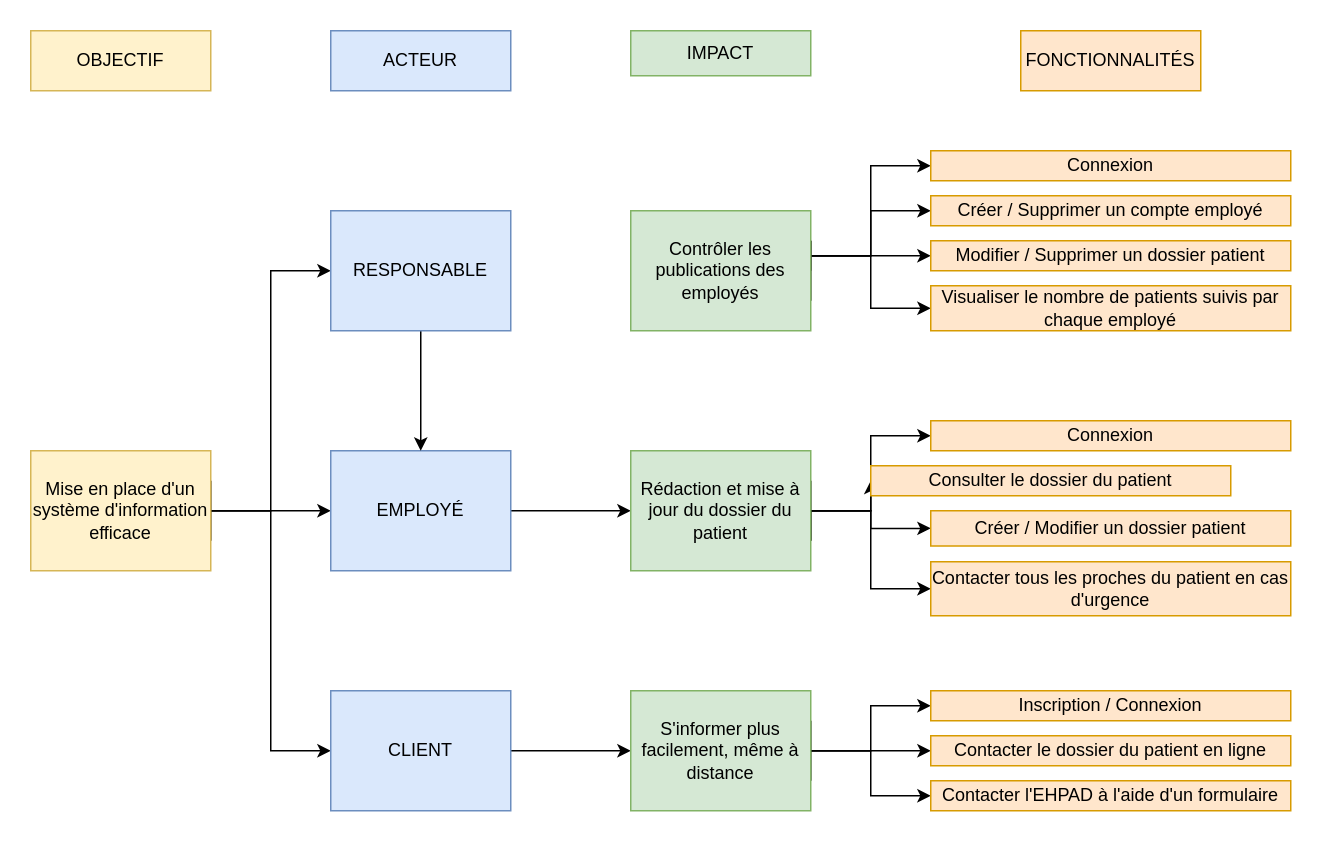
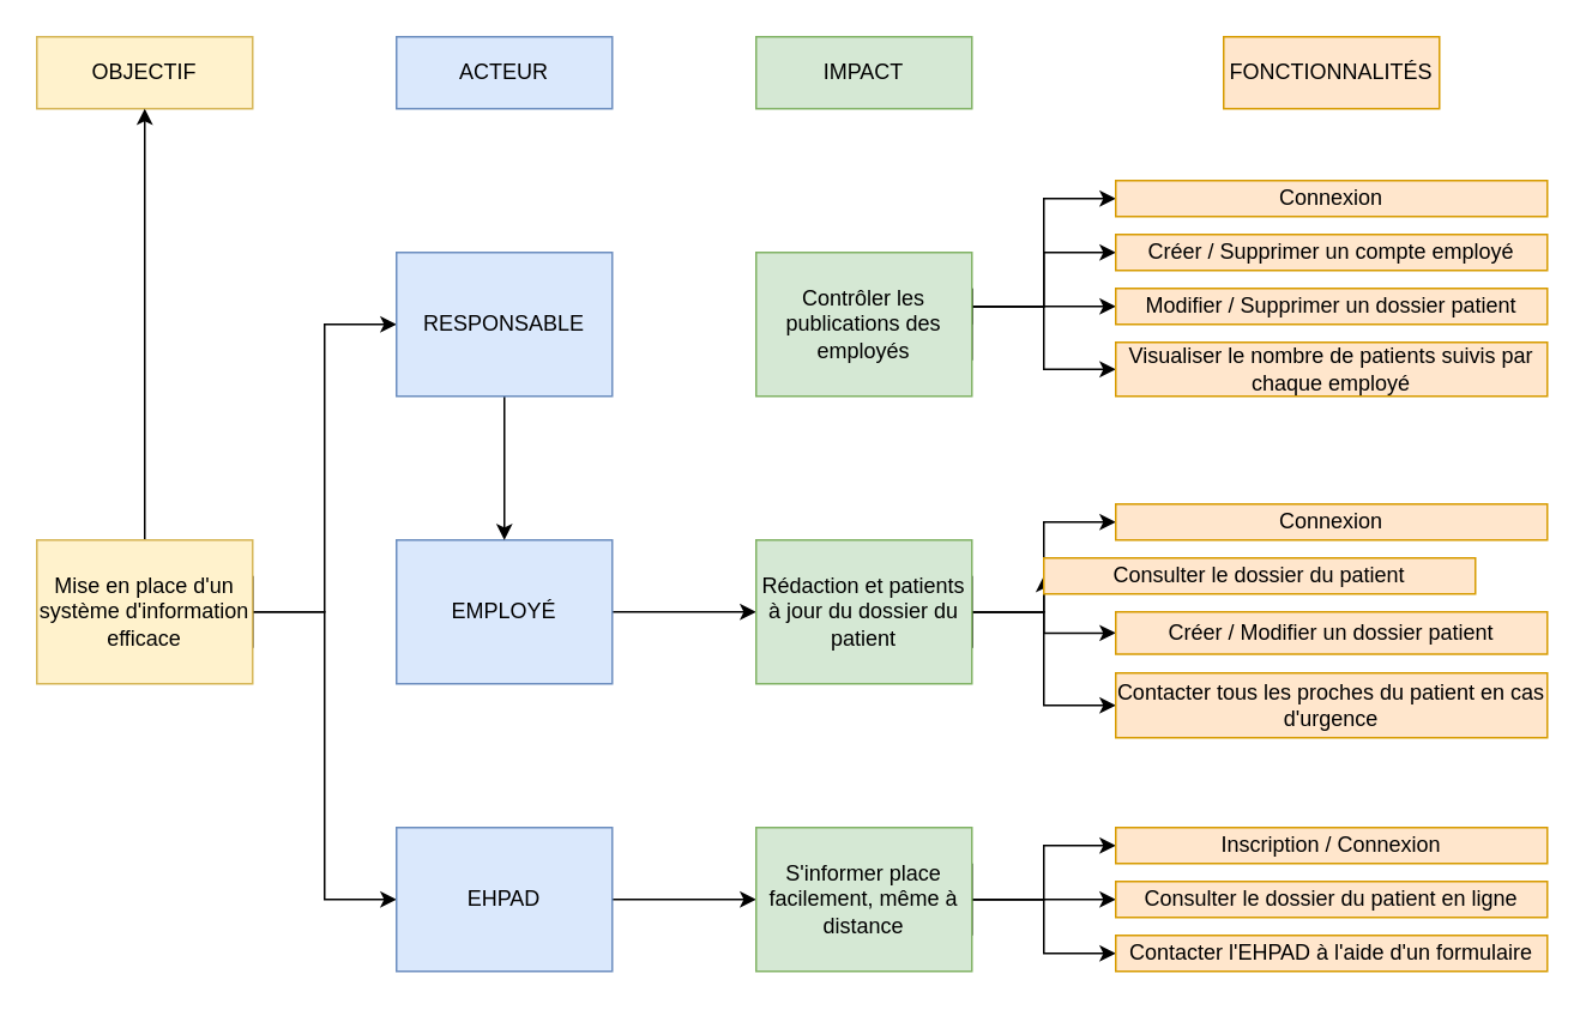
  <mxCell id="0" />
  <mxCell id="1" parent="0" />
  <mxCell id="2" value="OBJECTIF" style="rounded=0;whiteSpace=wrap;html=1;fillColor=#fff2cc;strokeColor=#d6b656;" vertex="1" parent="1"><mxGeometry x="20" y="20" width="120" height="40" as="geometry" /></mxCell>
  <mxCell id="3" value="ACTEUR" style="rounded=0;whiteSpace=wrap;html=1;fillColor=#dae8fc;strokeColor=#6c8ebf;" vertex="1" parent="1"><mxGeometry x="220" y="20" width="120" height="40" as="geometry" /></mxCell>
- <mxCell id="4" value="IMPACT" style="rounded=0;whiteSpace=wrap;html=1;fillColor=#d5e8d4;strokeColor=#82b366;" vertex="1" parent="1"><mxGeometry x="420" y="20" width="120" height="30" as="geometry" /></mxCell>
+ <mxCell id="4" value="IMPACT" style="rounded=0;whiteSpace=wrap;html=1;fillColor=#d5e8d4;strokeColor=#82b366;" vertex="1" parent="1"><mxGeometry x="420" y="20" width="120" height="40" as="geometry" /></mxCell>
  <mxCell id="5" value="FONCTIONNALITÉS" style="rounded=0;whiteSpace=wrap;html=1;fillColor=#ffe6cc;strokeColor=#d79b00;" vertex="1" parent="1"><mxGeometry x="680" y="20" width="120" height="40" as="geometry" /></mxCell>
- <mxCell id="6" value="" style="edgeStyle=orthogonalEdgeStyle;rounded=0;orthogonalLoop=1;jettySize=auto;html=1;" edge="1" parent="1" source="9" target="13"><mxGeometry relative="1" as="geometry" /></mxCell>
+ <mxCell id="6" value="" style="edgeStyle=orthogonalEdgeStyle;rounded=0;orthogonalLoop=1;jettySize=auto;html=1;" edge="1" parent="1" source="9" target="2"><mxGeometry relative="1" as="geometry" /></mxCell>
  <mxCell id="7" style="edgeStyle=orthogonalEdgeStyle;rounded=0;orthogonalLoop=1;jettySize=auto;html=1;exitX=1;exitY=0.25;exitDx=0;exitDy=0;entryX=0;entryY=0.5;entryDx=0;entryDy=0;" edge="1" parent="1" source="9" target="15"><mxGeometry relative="1" as="geometry"><Array as="points"><mxPoint x="140" y="340" /><mxPoint x="180" y="340" /><mxPoint x="180" y="180" /></Array></mxGeometry></mxCell>
  <mxCell id="8" style="edgeStyle=orthogonalEdgeStyle;rounded=0;orthogonalLoop=1;jettySize=auto;html=1;exitX=1;exitY=0.75;exitDx=0;exitDy=0;entryX=0;entryY=0.5;entryDx=0;entryDy=0;" edge="1" parent="1" source="9" target="11"><mxGeometry relative="1" as="geometry"><Array as="points"><mxPoint x="140" y="340" /><mxPoint x="180" y="340" /><mxPoint x="180" y="500" /></Array></mxGeometry></mxCell>
  <mxCell id="9" value="Mise en place d'un système d'information efficace" style="rounded=0;whiteSpace=wrap;html=1;fillColor=#fff2cc;strokeColor=#d6b656;" vertex="1" parent="1"><mxGeometry x="20" y="300" width="120" height="80" as="geometry" /></mxCell>
  <mxCell id="10" value="" style="edgeStyle=orthogonalEdgeStyle;rounded=0;orthogonalLoop=1;jettySize=auto;html=1;" edge="1" parent="1" source="11" target="24"><mxGeometry relative="1" as="geometry" /></mxCell>
- <mxCell id="11" value="CLIENT" style="rounded=0;whiteSpace=wrap;html=1;fillColor=#dae8fc;strokeColor=#6c8ebf;" vertex="1" parent="1"><mxGeometry x="220" y="460" width="120" height="80" as="geometry" /></mxCell>
+ <mxCell id="11" value="EHPAD" style="rounded=0;whiteSpace=wrap;html=1;fillColor=#dae8fc;strokeColor=#6c8ebf;" vertex="1" parent="1"><mxGeometry x="220" y="460" width="120" height="80" as="geometry" /></mxCell>
  <mxCell id="12" value="" style="edgeStyle=orthogonalEdgeStyle;rounded=0;orthogonalLoop=1;jettySize=auto;html=1;" edge="1" parent="1" source="13" target="29"><mxGeometry relative="1" as="geometry" /></mxCell>
  <mxCell id="13" value="EMPLOYÉ" style="rounded=0;whiteSpace=wrap;html=1;fillColor=#dae8fc;strokeColor=#6c8ebf;" vertex="1" parent="1"><mxGeometry x="220" y="300" width="120" height="80" as="geometry" /></mxCell>
  <mxCell id="14" value="" style="edgeStyle=orthogonalEdgeStyle;rounded=0;orthogonalLoop=1;jettySize=auto;html=1;" edge="1" parent="1" source="15" target="13"><mxGeometry relative="1" as="geometry" /></mxCell>
  <mxCell id="15" value="RESPONSABLE" style="rounded=0;whiteSpace=wrap;html=1;fillColor=#dae8fc;strokeColor=#6c8ebf;" vertex="1" parent="1"><mxGeometry x="220" y="140" width="120" height="80" as="geometry" /></mxCell>
  <mxCell id="16" style="edgeStyle=orthogonalEdgeStyle;rounded=0;orthogonalLoop=1;jettySize=auto;html=1;exitX=1;exitY=0.25;exitDx=0;exitDy=0;entryX=0;entryY=0.5;entryDx=0;entryDy=0;" edge="1" parent="1" source="20" target="30"><mxGeometry relative="1" as="geometry"><Array as="points"><mxPoint x="540" y="170" /><mxPoint x="580" y="170" /><mxPoint x="580" y="110" /></Array></mxGeometry></mxCell>
  <mxCell id="17" style="edgeStyle=orthogonalEdgeStyle;rounded=0;orthogonalLoop=1;jettySize=auto;html=1;exitX=1;exitY=0.25;exitDx=0;exitDy=0;entryX=0;entryY=0.5;entryDx=0;entryDy=0;" edge="1" parent="1" source="20" target="34"><mxGeometry relative="1" as="geometry"><Array as="points"><mxPoint x="540" y="170" /><mxPoint x="580" y="170" /><mxPoint x="580" y="140" /></Array></mxGeometry></mxCell>
  <mxCell id="18" style="edgeStyle=orthogonalEdgeStyle;rounded=0;orthogonalLoop=1;jettySize=auto;html=1;exitX=1;exitY=0.5;exitDx=0;exitDy=0;entryX=0;entryY=0.5;entryDx=0;entryDy=0;" edge="1" parent="1" source="20" target="33"><mxGeometry relative="1" as="geometry"><Array as="points"><mxPoint x="540" y="170" /></Array></mxGeometry></mxCell>
  <mxCell id="19" style="edgeStyle=orthogonalEdgeStyle;rounded=0;orthogonalLoop=1;jettySize=auto;html=1;exitX=1;exitY=0.75;exitDx=0;exitDy=0;entryX=0;entryY=0.5;entryDx=0;entryDy=0;" edge="1" parent="1" source="20" target="35"><mxGeometry relative="1" as="geometry"><Array as="points"><mxPoint x="540" y="170" /><mxPoint x="580" y="170" /><mxPoint x="580" y="205" /></Array></mxGeometry></mxCell>
  <mxCell id="20" value="Contrôler les publications des employés" style="rounded=0;whiteSpace=wrap;html=1;fillColor=#d5e8d4;strokeColor=#82b366;" vertex="1" parent="1"><mxGeometry x="420" y="140" width="120" height="80" as="geometry" /></mxCell>
  <mxCell id="21" style="edgeStyle=orthogonalEdgeStyle;rounded=0;orthogonalLoop=1;jettySize=auto;html=1;exitX=1;exitY=0.5;exitDx=0;exitDy=0;entryX=0;entryY=0.5;entryDx=0;entryDy=0;" edge="1" parent="1" source="24" target="39"><mxGeometry relative="1" as="geometry" /></mxCell>
  <mxCell id="22" style="edgeStyle=orthogonalEdgeStyle;rounded=0;orthogonalLoop=1;jettySize=auto;html=1;exitX=1;exitY=0.25;exitDx=0;exitDy=0;entryX=0;entryY=0.5;entryDx=0;entryDy=0;" edge="1" parent="1" source="24" target="31"><mxGeometry relative="1" as="geometry"><Array as="points"><mxPoint x="540" y="500" /><mxPoint x="580" y="500" /><mxPoint x="580" y="470" /></Array></mxGeometry></mxCell>
  <mxCell id="23" style="edgeStyle=orthogonalEdgeStyle;rounded=0;orthogonalLoop=1;jettySize=auto;html=1;exitX=1;exitY=0.75;exitDx=0;exitDy=0;entryX=0;entryY=0.5;entryDx=0;entryDy=0;" edge="1" parent="1" source="24" target="40"><mxGeometry relative="1" as="geometry"><Array as="points"><mxPoint x="540" y="500" /><mxPoint x="580" y="500" /><mxPoint x="580" y="530" /></Array></mxGeometry></mxCell>
- <mxCell id="24" value="S'informer plus facilement, même à distance" style="rounded=0;whiteSpace=wrap;html=1;fillColor=#d5e8d4;strokeColor=#82b366;" vertex="1" parent="1"><mxGeometry x="420" y="460" width="120" height="80" as="geometry" /></mxCell>
+ <mxCell id="24" value="S'informer place facilement, même à distance" style="rounded=0;whiteSpace=wrap;html=1;fillColor=#d5e8d4;strokeColor=#82b366;" vertex="1" parent="1"><mxGeometry x="420" y="460" width="120" height="80" as="geometry" /></mxCell>
  <mxCell id="25" style="edgeStyle=orthogonalEdgeStyle;rounded=0;orthogonalLoop=1;jettySize=auto;html=1;exitX=1;exitY=0.25;exitDx=0;exitDy=0;entryX=0;entryY=0.5;entryDx=0;entryDy=0;" edge="1" parent="1" source="29" target="32"><mxGeometry relative="1" as="geometry"><Array as="points"><mxPoint x="540" y="340" /><mxPoint x="580" y="340" /><mxPoint x="580" y="290" /></Array></mxGeometry></mxCell>
  <mxCell id="26" style="edgeStyle=orthogonalEdgeStyle;rounded=0;orthogonalLoop=1;jettySize=auto;html=1;exitX=1;exitY=0.5;exitDx=0;exitDy=0;entryX=0;entryY=0.5;entryDx=0;entryDy=0;" edge="1" parent="1" source="29" target="37"><mxGeometry relative="1" as="geometry"><Array as="points"><mxPoint x="580" y="340" /><mxPoint x="580" y="320" /></Array></mxGeometry></mxCell>
  <mxCell id="27" style="edgeStyle=orthogonalEdgeStyle;rounded=0;orthogonalLoop=1;jettySize=auto;html=1;exitX=1;exitY=0.75;exitDx=0;exitDy=0;entryX=0;entryY=0.5;entryDx=0;entryDy=0;" edge="1" parent="1" source="29" target="36"><mxGeometry relative="1" as="geometry"><Array as="points"><mxPoint x="540" y="340" /><mxPoint x="580" y="340" /><mxPoint x="580" y="352" /></Array></mxGeometry></mxCell>
  <mxCell id="28" style="edgeStyle=orthogonalEdgeStyle;rounded=0;orthogonalLoop=1;jettySize=auto;html=1;exitX=1;exitY=0.75;exitDx=0;exitDy=0;entryX=0;entryY=0.5;entryDx=0;entryDy=0;" edge="1" parent="1" source="29" target="38"><mxGeometry relative="1" as="geometry"><Array as="points"><mxPoint x="540" y="340" /><mxPoint x="580" y="340" /><mxPoint x="580" y="392" /></Array></mxGeometry></mxCell>
- <mxCell id="29" value="Rédaction et mise à jour du dossier du patient" style="rounded=0;whiteSpace=wrap;html=1;fillColor=#d5e8d4;strokeColor=#82b366;" vertex="1" parent="1"><mxGeometry x="420" y="300" width="120" height="80" as="geometry" /></mxCell>
+ <mxCell id="29" value="Rédaction et patients à jour du dossier du patient" style="rounded=0;whiteSpace=wrap;html=1;fillColor=#d5e8d4;strokeColor=#82b366;" vertex="1" parent="1"><mxGeometry x="420" y="300" width="120" height="80" as="geometry" /></mxCell>
  <mxCell id="30" value="Connexion" style="rounded=0;whiteSpace=wrap;html=1;fillColor=#ffe6cc;strokeColor=#d79b00;" vertex="1" parent="1"><mxGeometry x="620" y="100" width="240" height="20" as="geometry" /></mxCell>
  <mxCell id="31" value="Inscription / Connexion" style="rounded=0;whiteSpace=wrap;html=1;fillColor=#ffe6cc;strokeColor=#d79b00;" vertex="1" parent="1"><mxGeometry x="620" y="460" width="240" height="20" as="geometry" /></mxCell>
  <mxCell id="32" value="Connexion" style="rounded=0;whiteSpace=wrap;html=1;fillColor=#ffe6cc;strokeColor=#d79b00;" vertex="1" parent="1"><mxGeometry x="620" y="280" width="240" height="20" as="geometry" /></mxCell>
  <mxCell id="33" value="Modifier / Supprimer un dossier patient" style="rounded=0;whiteSpace=wrap;html=1;fillColor=#ffe6cc;strokeColor=#d79b00;" vertex="1" parent="1"><mxGeometry x="620" y="160" width="240" height="20" as="geometry" /></mxCell>
  <mxCell id="34" value="Créer / Supprimer un compte employé" style="rounded=0;whiteSpace=wrap;html=1;fillColor=#ffe6cc;strokeColor=#d79b00;" vertex="1" parent="1"><mxGeometry x="620" y="130" width="240" height="20" as="geometry" /></mxCell>
  <mxCell id="35" value="Visualiser le nombre de patients suivis par chaque employé" style="rounded=0;whiteSpace=wrap;html=1;fillColor=#ffe6cc;strokeColor=#d79b00;" vertex="1" parent="1"><mxGeometry x="620" y="190" width="240" height="30" as="geometry" /></mxCell>
  <mxCell id="36" value="&lt;span&gt;Créer /&amp;nbsp;&lt;/span&gt;Modifier&lt;span&gt;&amp;nbsp;un dossier patient&lt;/span&gt;" style="rounded=0;whiteSpace=wrap;html=1;fillColor=#ffe6cc;strokeColor=#d79b00;" vertex="1" parent="1"><mxGeometry x="620" y="340" width="240" height="23.5" as="geometry" /></mxCell>
  <mxCell id="37" value="Consulter le dossier du patient" style="rounded=0;whiteSpace=wrap;html=1;fillColor=#ffe6cc;strokeColor=#d79b00;" vertex="1" parent="1"><mxGeometry x="580" y="310" width="240" height="20" as="geometry" /></mxCell>
  <mxCell id="38" value="Contacter tous les proches du patient en cas d'urgence" style="rounded=0;whiteSpace=wrap;html=1;fillColor=#ffe6cc;strokeColor=#d79b00;" vertex="1" parent="1"><mxGeometry x="620" y="374" width="240" height="36" as="geometry" /></mxCell>
- <mxCell id="39" value="Contacter le dossier du patient en ligne" style="rounded=0;whiteSpace=wrap;html=1;fillColor=#ffe6cc;strokeColor=#d79b00;" vertex="1" parent="1"><mxGeometry x="620" y="490" width="240" height="20" as="geometry" /></mxCell>
+ <mxCell id="39" value="Consulter le dossier du patient en ligne" style="rounded=0;whiteSpace=wrap;html=1;fillColor=#ffe6cc;strokeColor=#d79b00;" vertex="1" parent="1"><mxGeometry x="620" y="490" width="240" height="20" as="geometry" /></mxCell>
  <mxCell id="40" value="Contacter l'EHPAD à l'aide d'un formulaire" style="rounded=0;whiteSpace=wrap;html=1;fillColor=#ffe6cc;strokeColor=#d79b00;" vertex="1" parent="1"><mxGeometry x="620" y="520" width="240" height="20" as="geometry" /></mxCell>
